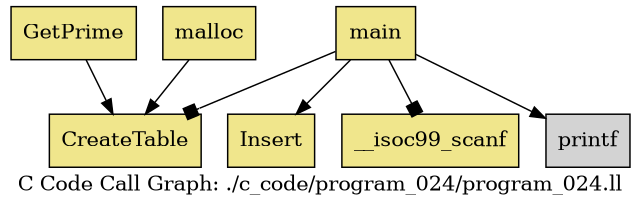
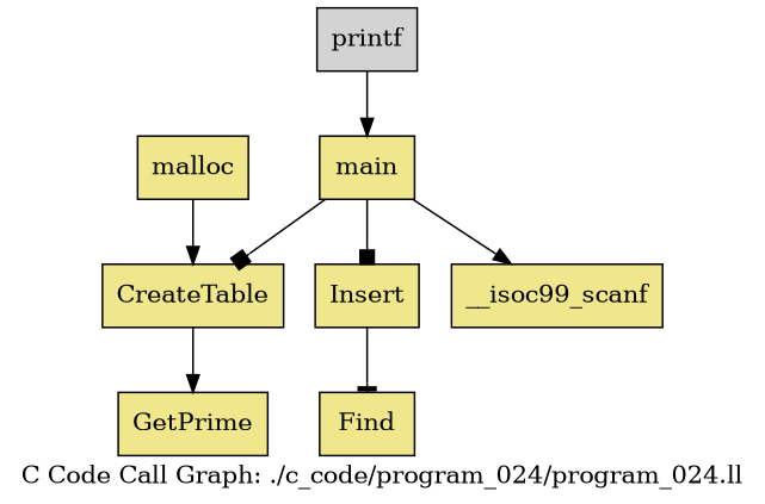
  digraph {
    label="C Code Call Graph: ./c_code/program_024/program_024.ll"
    node [fillcolor=khaki shape=record style=filled]
    edge [arrowhead=normal]
    n1 [label="{GetPrime}"]
    n2 [label="{CreateTable}"]
    n3 [label="{malloc}"]
+   n4 [label="{Find}"]
    n5 [label="{Insert}"]
    n6 [label="{main}"]
    n7 [label="{__isoc99_scanf}"]
    n8 [fillcolor=lightgrey label="{printf}"]
-   n1 -> n2
+   n2 -> n1
    n3 -> n2
+   n5 -> n4 [arrowhead=tee]
    n6 -> n2 [arrowhead=box]
-   n6 -> n5
-   n6 -> n7 [arrowhead=box]
-   n6 -> n8
+   n6 -> n5 [arrowhead=box]
+   n6 -> n7
+   n8 -> n6
  }
